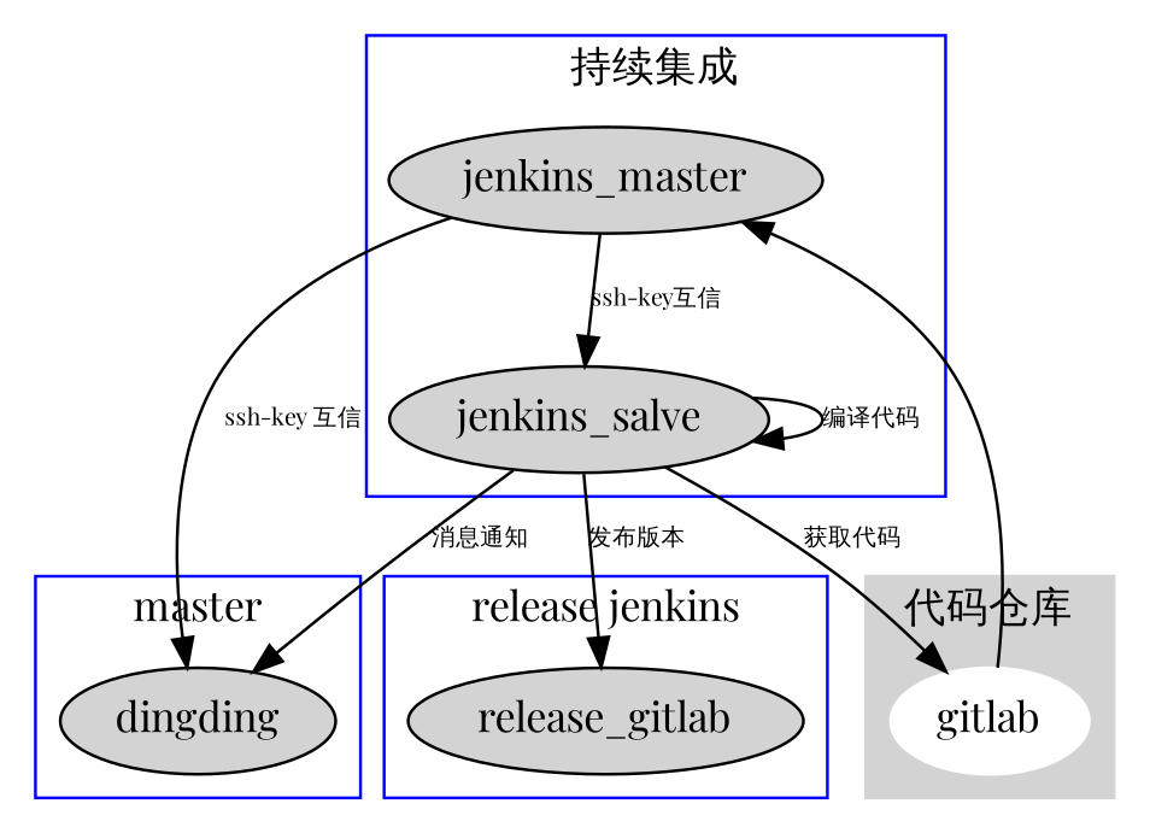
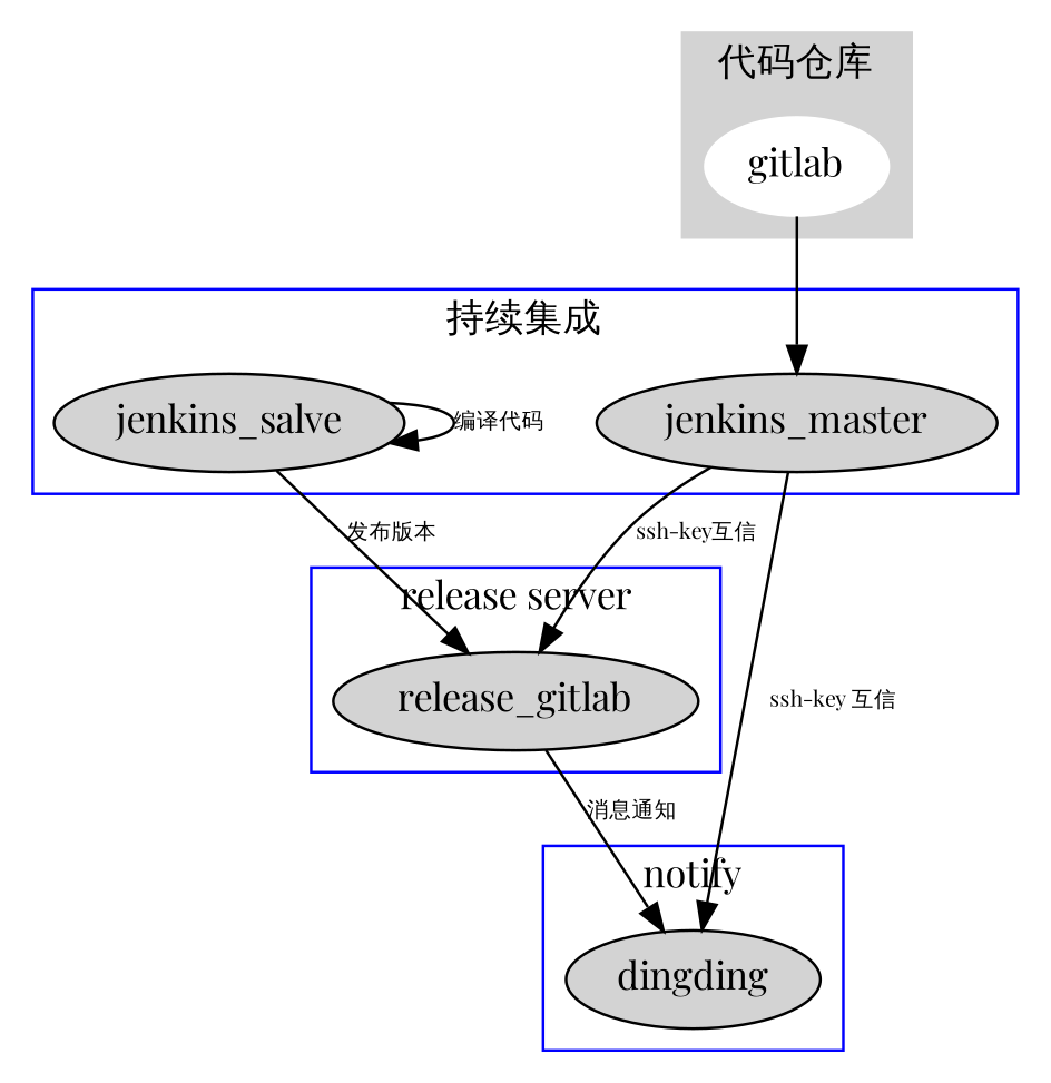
  digraph {
    fontname="Playfair Display"
    node [fontname="Playfair Display" style=filled]
    edge [fontname="Playfair Display" fontsize=8]
    jenkins_master
    jenkins_salve
    gitlab [color=white]
    n4 [label=release_gitlab]
    dingding
    subgraph cluster_1 {
      color=blue
      label="持续集成"
      jenkins_master
      jenkins_salve
    }
    subgraph cluster_2 {
      color=lightgrey
      label="代码仓库"
      style=filled
      gitlab
    }
    subgraph cluster_3 {
      color=blue
-     label="release jenkins"
+     label="release server"
      n4
    }
    subgraph cluster_4 {
      color=blue
-     label=master
+     label=notify
      dingding
    }
-   jenkins_master -> jenkins_salve [label="ssh-key互信"]
+   jenkins_master -> n4 [label="ssh-key互信"]
    jenkins_master -> dingding [label="ssh-key 互信"]
    jenkins_salve -> jenkins_salve [label="编译代码"]
-   jenkins_salve -> gitlab [label="获取代码"]
    jenkins_salve -> n4 [label="发布版本"]
-   jenkins_salve -> dingding [label="消息通知"]
+   n4 -> dingding [label="消息通知"]
    gitlab -> jenkins_master [fontsize=""]
  }
